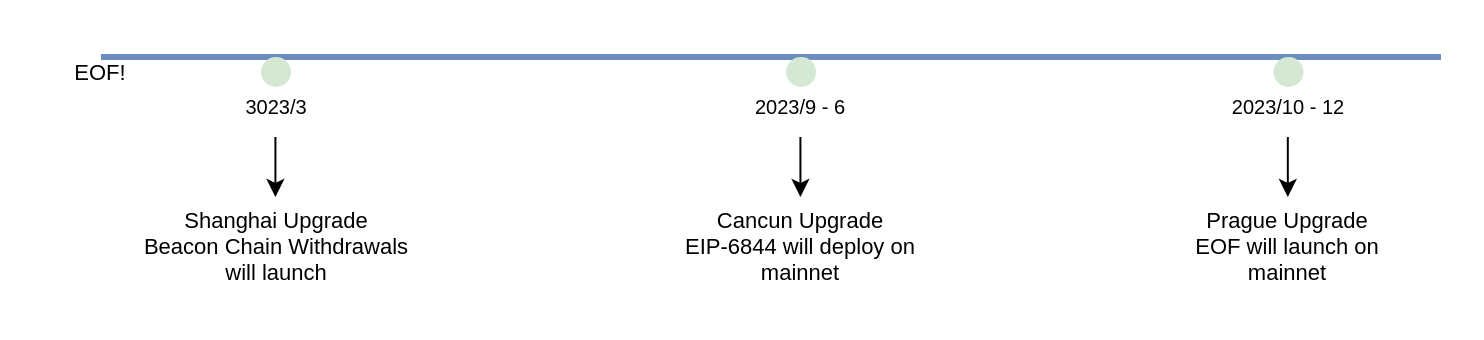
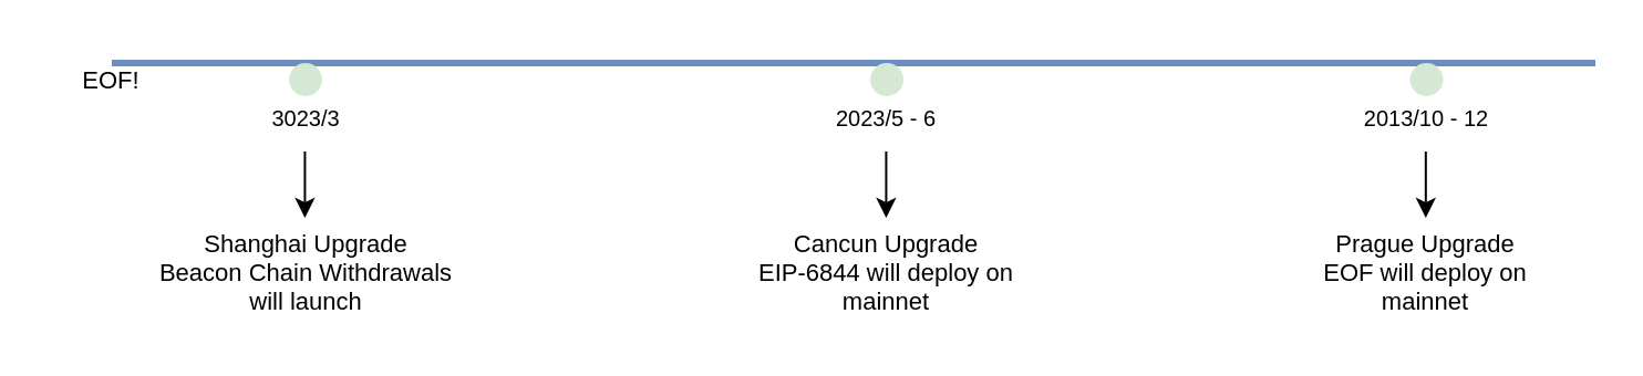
  <mxCell id="0" />
  <mxCell id="1" parent="0" />
  <mxCell id="2" value="" style="endArrow=none;html=1;rounded=0;strokeWidth=3;fillColor=#dae8fc;strokeColor=#6c8ebf;" edge="1" parent="1"><mxGeometry width="50" height="50" relative="1" as="geometry"><mxPoint x="50" y="28" as="sourcePoint" /><mxPoint x="720" y="28" as="targetPoint" /></mxGeometry></mxCell>
  <mxCell id="3" value="" style="ellipse;whiteSpace=wrap;html=1;aspect=fixed;fillColor=#d5e8d4;strokeColor=none;" vertex="1" parent="1"><mxGeometry x="130" y="28" width="15" height="15" as="geometry" /></mxCell>
  <mxCell id="4" value="" style="ellipse;whiteSpace=wrap;html=1;aspect=fixed;fillColor=#d5e8d4;strokeColor=none;" vertex="1" parent="1"><mxGeometry x="392.5" y="28" width="15" height="15" as="geometry" /></mxCell>
  <mxCell id="5" value="" style="ellipse;whiteSpace=wrap;html=1;aspect=fixed;fillColor=#d5e8d4;strokeColor=none;" vertex="1" parent="1"><mxGeometry x="636.25" y="28" width="15" height="15" as="geometry" /></mxCell>
  <mxCell id="6" value="&lt;font style=&quot;font-size: 10px;&quot;&gt;3023/3&lt;/font&gt;" style="text;html=1;strokeColor=none;fillColor=none;align=center;verticalAlign=middle;whiteSpace=wrap;rounded=0;" vertex="1" parent="1"><mxGeometry x="107.5" y="38" width="60" height="30" as="geometry" /></mxCell>
- <mxCell id="7" value="&lt;font style=&quot;font-size: 10px;&quot;&gt;2023/9 - 6&lt;br&gt;&lt;/font&gt;" style="text;html=1;strokeColor=none;fillColor=none;align=center;verticalAlign=middle;whiteSpace=wrap;rounded=0;" vertex="1" parent="1"><mxGeometry x="370" y="38" width="60" height="30" as="geometry" /></mxCell>
- <mxCell id="8" value="&lt;font style=&quot;font-size: 10px;&quot;&gt;2023/10 - 12&lt;br&gt;&lt;/font&gt;" style="text;html=1;strokeColor=none;fillColor=none;align=center;verticalAlign=middle;whiteSpace=wrap;rounded=0;" vertex="1" parent="1"><mxGeometry x="613.75" y="38" width="60" height="30" as="geometry" /></mxCell>
+ <mxCell id="7" value="&lt;font style=&quot;font-size: 10px;&quot;&gt;2023/5 - 6&lt;br&gt;&lt;/font&gt;" style="text;html=1;strokeColor=none;fillColor=none;align=center;verticalAlign=middle;whiteSpace=wrap;rounded=0;" vertex="1" parent="1"><mxGeometry x="370" y="38" width="60" height="30" as="geometry" /></mxCell>
+ <mxCell id="8" value="&lt;font style=&quot;font-size: 10px;&quot;&gt;2013/10 - 12&lt;br&gt;&lt;/font&gt;" style="text;html=1;strokeColor=none;fillColor=none;align=center;verticalAlign=middle;whiteSpace=wrap;rounded=0;" vertex="1" parent="1"><mxGeometry x="613.75" y="38" width="60" height="30" as="geometry" /></mxCell>
  <mxCell id="9" value="&lt;font style=&quot;font-size: 11px;&quot;&gt;Shanghai Upgrade&lt;br&gt;Beacon Chain Withdrawals will launch&lt;br&gt;&lt;/font&gt;" style="text;html=1;strokeColor=none;fillColor=none;align=center;verticalAlign=middle;whiteSpace=wrap;rounded=0;fontSize=10;" vertex="1" parent="1"><mxGeometry x="63.75" y="108" width="147.5" height="30" as="geometry" /></mxCell>
  <mxCell id="10" value="EOF!" style="text;html=1;strokeColor=none;fillColor=none;align=center;verticalAlign=middle;whiteSpace=wrap;rounded=0;fontSize=11;" vertex="1" parent="1"><mxGeometry x="20" y="20.5" width="60" height="30" as="geometry" /></mxCell>
  <mxCell id="11" value="&lt;font style=&quot;font-size: 11px;&quot;&gt;Cancun Upgrade&lt;br&gt;EIP-6844 will deploy on mainnet&lt;br&gt;&lt;/font&gt;" style="text;html=1;strokeColor=none;fillColor=none;align=center;verticalAlign=middle;whiteSpace=wrap;rounded=0;fontSize=10;" vertex="1" parent="1"><mxGeometry x="335" y="108" width="130" height="30" as="geometry" /></mxCell>
  <mxCell id="12" value="" style="endArrow=classic;html=1;rounded=0;strokeWidth=1;fontSize=11;" edge="1" parent="1"><mxGeometry width="50" height="50" relative="1" as="geometry"><mxPoint x="137.21" y="68" as="sourcePoint" /><mxPoint x="137.21" y="98" as="targetPoint" /></mxGeometry></mxCell>
  <mxCell id="13" value="" style="endArrow=classic;html=1;rounded=0;strokeWidth=1;fontSize=11;" edge="1" parent="1"><mxGeometry width="50" height="50" relative="1" as="geometry"><mxPoint x="399.71" y="68" as="sourcePoint" /><mxPoint x="399.71" y="98" as="targetPoint" /></mxGeometry></mxCell>
  <mxCell id="14" value="" style="endArrow=classic;html=1;rounded=0;strokeWidth=1;fontSize=11;" edge="1" parent="1"><mxGeometry width="50" height="50" relative="1" as="geometry"><mxPoint x="643.41" y="68" as="sourcePoint" /><mxPoint x="643.41" y="98" as="targetPoint" /></mxGeometry></mxCell>
- <mxCell id="15" value="&lt;font style=&quot;font-size: 11px;&quot;&gt;Prague Upgrade&lt;br&gt;EOF will launch on mainnet&lt;br&gt;&lt;/font&gt;" style="text;html=1;strokeColor=none;fillColor=none;align=center;verticalAlign=middle;whiteSpace=wrap;rounded=0;fontSize=10;" vertex="1" parent="1"><mxGeometry x="581.25" y="98" width="125" height="50" as="geometry" /></mxCell>
+ <mxCell id="15" value="&lt;font style=&quot;font-size: 11px;&quot;&gt;Prague Upgrade&lt;br&gt;EOF will deploy on mainnet&lt;br&gt;&lt;/font&gt;" style="text;html=1;strokeColor=none;fillColor=none;align=center;verticalAlign=middle;whiteSpace=wrap;rounded=0;fontSize=10;" vertex="1" parent="1"><mxGeometry x="581.25" y="98" width="125" height="50" as="geometry" /></mxCell>
